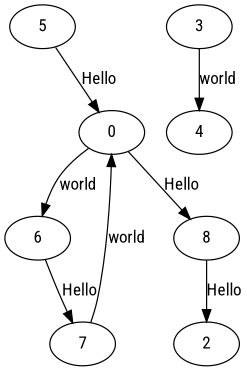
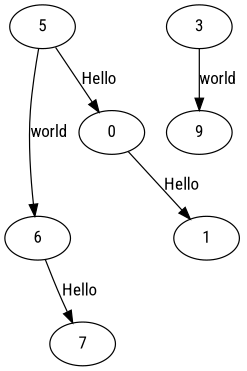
  digraph {
    fontname="Roboto Condensed"
    node [fontname="Roboto Condensed"]
    edge [fontname="Roboto Condensed"]
-   1 [label=8]
-   2
+   1
    3
-   4
+   4 [label=9]
    5
    0
    6
    7
-   1 -> 2 [label=Hello]
    3 -> 4 [label=world]
    5 -> 0 [label=Hello]
    0 -> 1 [label=Hello]
-   0 -> 6 [label=world]
+   5 -> 6 [label=world]
    6 -> 7 [label=Hello]
-   7 -> 0 [label=world]
  }
